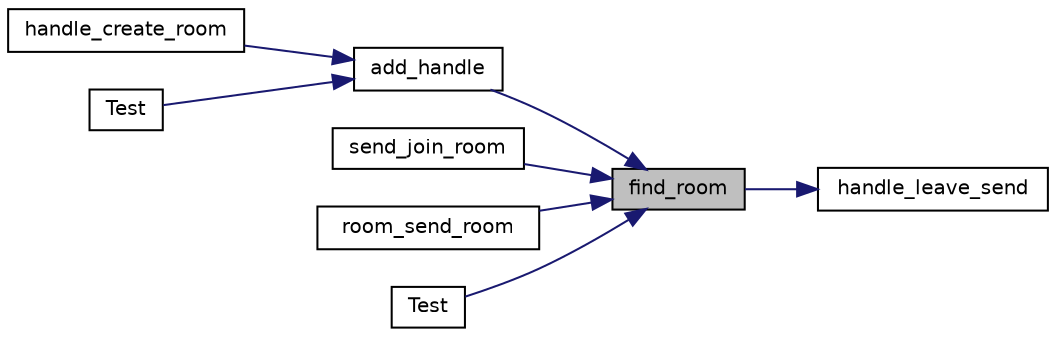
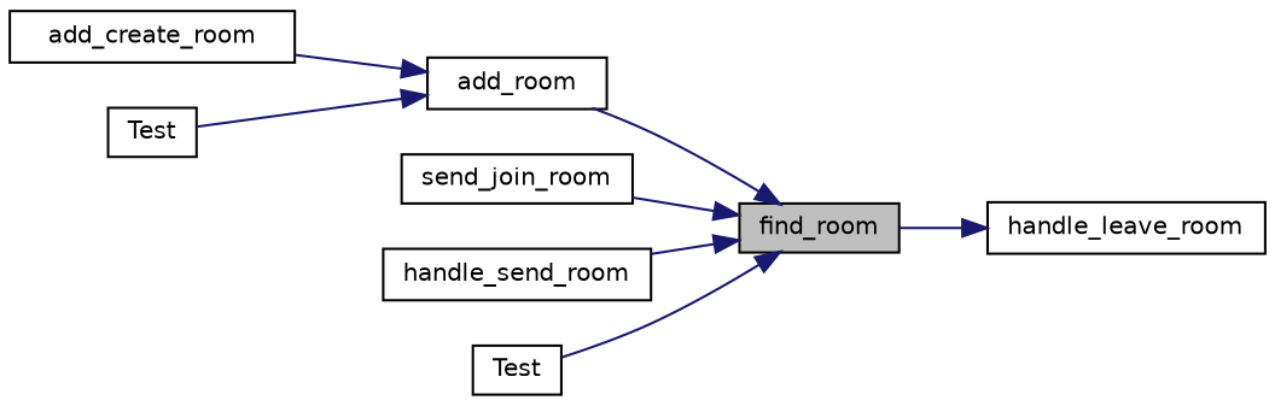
  digraph {
    rankdir=RL
    node [color=black fillcolor=white fontname=Helvetica fontsize=10 shape=record style=filled]
    edge [color=midnightblue dir=back fontname=Helvetica fontsize=10 labelfontname=Helvetica labelfontsize=10 style=solid]
    n1 [fillcolor=grey75 fontcolor=black height=0.2 label=find_room width=0.4]
-   n2 [height=0.2 label=add_handle width=0.4]
+   n2 [height=0.2 label=add_room width=0.4]
    n3 [height=0.2 label=send_join_room width=0.4]
-   n4 [height=0.2 label=room_send_room width=0.4]
+   n4 [height=0.2 label=handle_send_room width=0.4]
    n5 [height=0.2 label=Test width=0.4]
-   n6 [height=0.2 label=handle_create_room width=0.4]
+   n6 [height=0.2 label=add_create_room width=0.4]
    n7 [height=0.2 label=Test width=0.4]
-   n8 [height=0.2 label=handle_leave_send width=0.4]
+   n8 [height=0.2 label=handle_leave_room width=0.4]
    n1 -> n2
    n1 -> n3
    n1 -> n4
    n1 -> n5
    n2 -> n6
    n2 -> n7
    n8 -> n1
  }
